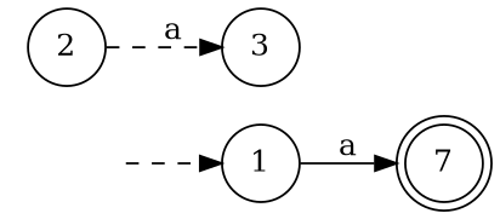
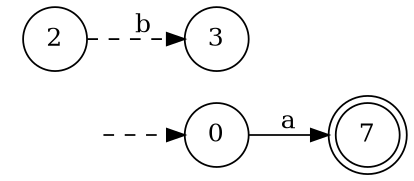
  digraph {
    rankdir=LR
    node [shape=circle]
    edge [style=dashed]
    n1 [label=7 shape=doublecircle]
-   0 [label=1]
+   0
    "" [shape=none]
    2
    3
    0 -> n1 [label=a style=solid]
    "" -> 0
-   2 -> 3 [label=a]
+   2 -> 3 [label=b]
  }
